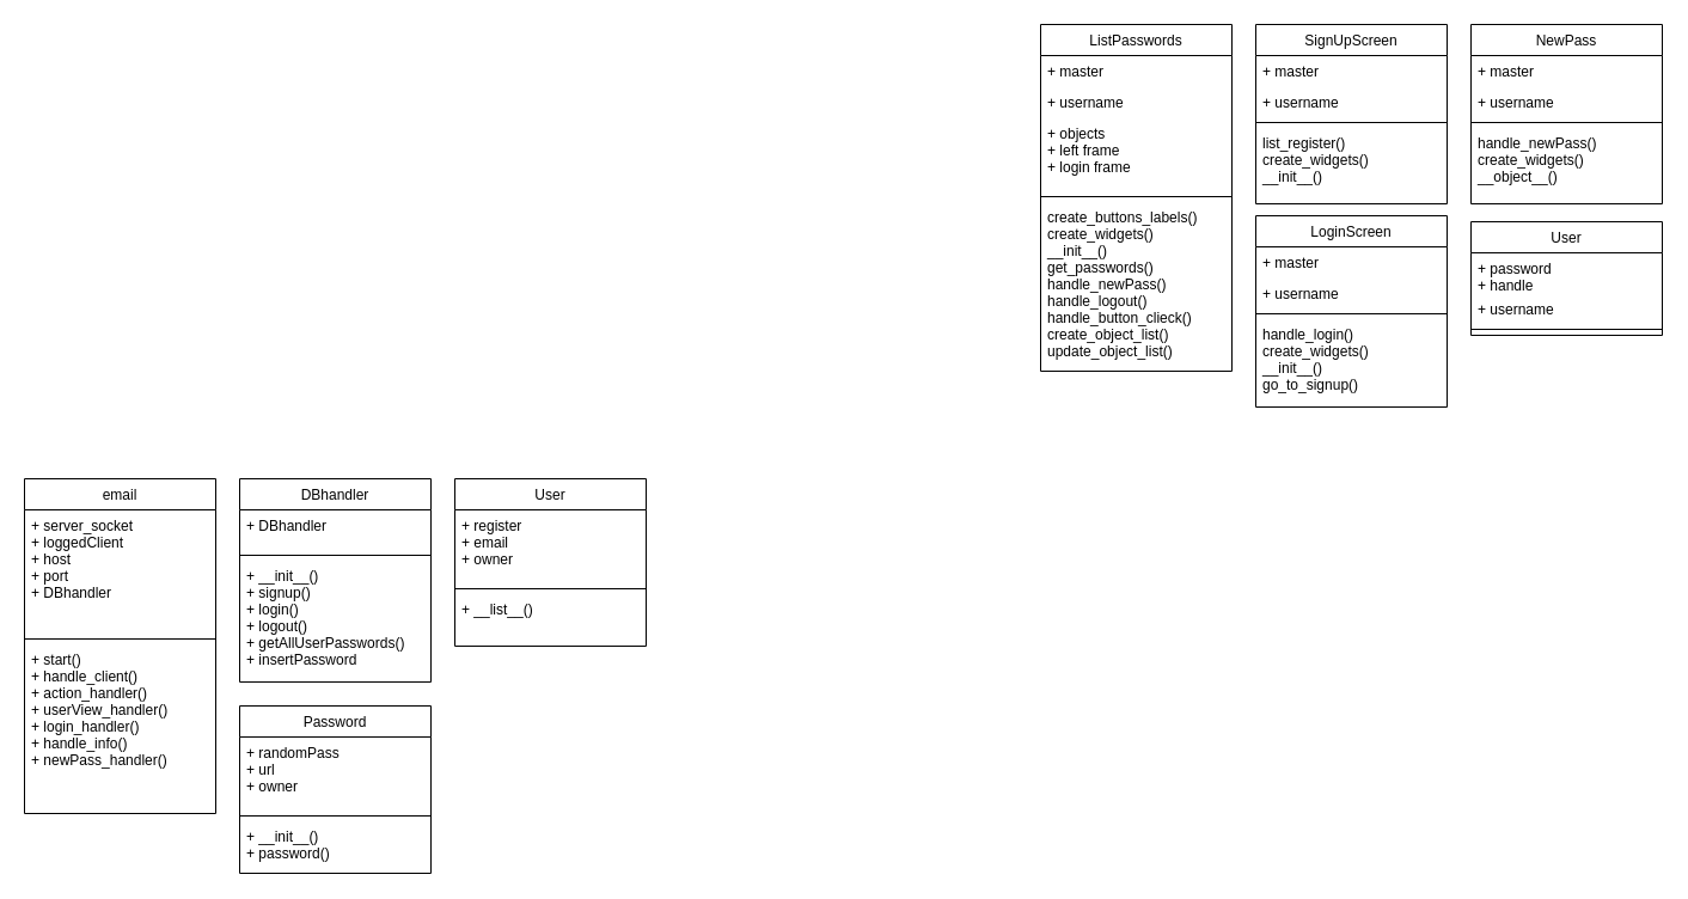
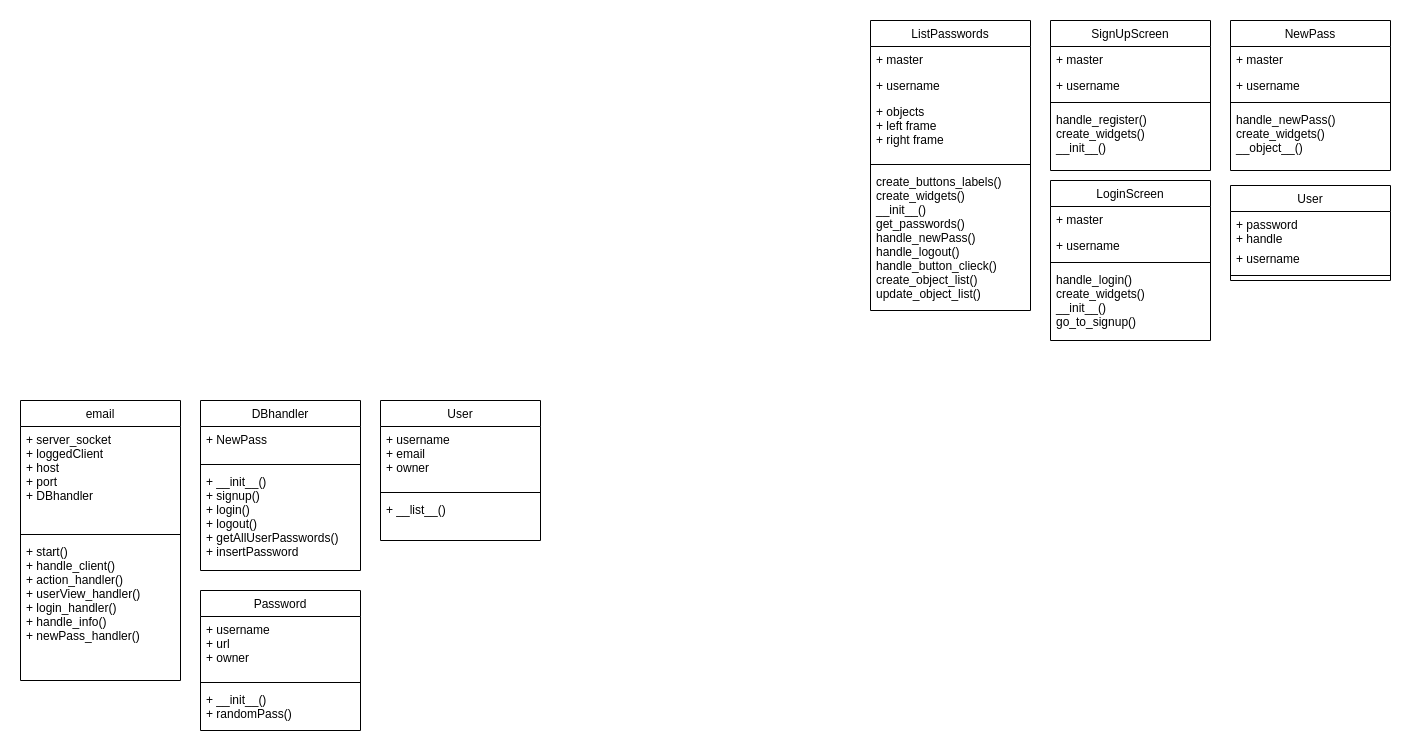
  <mxCell id="0" />
  <mxCell id="1" parent="0" />
  <mxCell id="2" value="ListPasswords" style="swimlane;fontStyle=0;align=center;verticalAlign=top;childLayout=stackLayout;horizontal=1;startSize=26;horizontalStack=0;resizeParent=1;resizeLast=0;collapsible=1;marginBottom=0;rounded=0;shadow=0;strokeWidth=1;" vertex="1" parent="1"><mxGeometry x="870" y="20" width="160" height="290" as="geometry"><mxRectangle x="550" y="140" width="160" height="26" as="alternateBounds" /></mxGeometry></mxCell>
  <mxCell id="3" value="+ master&#10;" style="text;align=left;verticalAlign=top;spacingLeft=4;spacingRight=4;overflow=hidden;rotatable=0;points=[[0,0.5],[1,0.5]];portConstraint=eastwest;" vertex="1" parent="2"><mxGeometry y="26" width="160" height="26" as="geometry" /></mxCell>
  <mxCell id="4" value="+ username" style="text;align=left;verticalAlign=top;spacingLeft=4;spacingRight=4;overflow=hidden;rotatable=0;points=[[0,0.5],[1,0.5]];portConstraint=eastwest;rounded=0;shadow=0;html=0;" vertex="1" parent="2"><mxGeometry y="52" width="160" height="26" as="geometry" /></mxCell>
- <mxCell id="5" value="+ objects&#10;+ left frame&#10;+ login frame" style="text;align=left;verticalAlign=top;spacingLeft=4;spacingRight=4;overflow=hidden;rotatable=0;points=[[0,0.5],[1,0.5]];portConstraint=eastwest;rounded=0;shadow=0;html=0;" vertex="1" parent="2"><mxGeometry y="78" width="160" height="62" as="geometry" /></mxCell>
+ <mxCell id="5" value="+ objects&#10;+ left frame&#10;+ right frame" style="text;align=left;verticalAlign=top;spacingLeft=4;spacingRight=4;overflow=hidden;rotatable=0;points=[[0,0.5],[1,0.5]];portConstraint=eastwest;rounded=0;shadow=0;html=0;" vertex="1" parent="2"><mxGeometry y="78" width="160" height="62" as="geometry" /></mxCell>
  <mxCell id="6" value="" style="line;html=1;strokeWidth=1;align=left;verticalAlign=middle;spacingTop=-1;spacingLeft=3;spacingRight=3;rotatable=0;labelPosition=right;points=[];portConstraint=eastwest;" vertex="1" parent="2"><mxGeometry y="140" width="160" height="8" as="geometry" /></mxCell>
  <mxCell id="7" value="create_buttons_labels()&#10;create_widgets()&#10;__init__()&#10;get_passwords()&#10;handle_newPass()&#10;handle_logout()&#10;handle_button_clieck()&#10;create_object_list()&#10;update_object_list()" style="text;align=left;verticalAlign=top;spacingLeft=4;spacingRight=4;overflow=hidden;rotatable=0;points=[[0,0.5],[1,0.5]];portConstraint=eastwest;" vertex="1" parent="2"><mxGeometry y="148" width="160" height="142" as="geometry" /></mxCell>
  <mxCell id="8" value="SignUpScreen" style="swimlane;fontStyle=0;align=center;verticalAlign=top;childLayout=stackLayout;horizontal=1;startSize=26;horizontalStack=0;resizeParent=1;resizeLast=0;collapsible=1;marginBottom=0;rounded=0;shadow=0;strokeWidth=1;" vertex="1" parent="1"><mxGeometry x="1050" y="20" width="160" height="150" as="geometry"><mxRectangle x="550" y="140" width="160" height="26" as="alternateBounds" /></mxGeometry></mxCell>
  <mxCell id="9" value="+ master&#10;" style="text;align=left;verticalAlign=top;spacingLeft=4;spacingRight=4;overflow=hidden;rotatable=0;points=[[0,0.5],[1,0.5]];portConstraint=eastwest;" vertex="1" parent="8"><mxGeometry y="26" width="160" height="26" as="geometry" /></mxCell>
  <mxCell id="10" value="+ username" style="text;align=left;verticalAlign=top;spacingLeft=4;spacingRight=4;overflow=hidden;rotatable=0;points=[[0,0.5],[1,0.5]];portConstraint=eastwest;rounded=0;shadow=0;html=0;" vertex="1" parent="8"><mxGeometry y="52" width="160" height="26" as="geometry" /></mxCell>
  <mxCell id="11" value="" style="line;html=1;strokeWidth=1;align=left;verticalAlign=middle;spacingTop=-1;spacingLeft=3;spacingRight=3;rotatable=0;labelPosition=right;points=[];portConstraint=eastwest;" vertex="1" parent="8"><mxGeometry y="78" width="160" height="8" as="geometry" /></mxCell>
- <mxCell id="12" value="list_register()&#10;create_widgets()&#10;__init__()" style="text;align=left;verticalAlign=top;spacingLeft=4;spacingRight=4;overflow=hidden;rotatable=0;points=[[0,0.5],[1,0.5]];portConstraint=eastwest;" vertex="1" parent="8"><mxGeometry y="86" width="160" height="64" as="geometry" /></mxCell>
+ <mxCell id="12" value="handle_register()&#10;create_widgets()&#10;__init__()" style="text;align=left;verticalAlign=top;spacingLeft=4;spacingRight=4;overflow=hidden;rotatable=0;points=[[0,0.5],[1,0.5]];portConstraint=eastwest;" vertex="1" parent="8"><mxGeometry y="86" width="160" height="64" as="geometry" /></mxCell>
  <mxCell id="13" value="LoginScreen" style="swimlane;fontStyle=0;align=center;verticalAlign=top;childLayout=stackLayout;horizontal=1;startSize=26;horizontalStack=0;resizeParent=1;resizeLast=0;collapsible=1;marginBottom=0;rounded=0;shadow=0;strokeWidth=1;" vertex="1" parent="1"><mxGeometry x="1050" y="180" width="160" height="160" as="geometry"><mxRectangle x="550" y="140" width="160" height="26" as="alternateBounds" /></mxGeometry></mxCell>
  <mxCell id="14" value="+ master&#10;" style="text;align=left;verticalAlign=top;spacingLeft=4;spacingRight=4;overflow=hidden;rotatable=0;points=[[0,0.5],[1,0.5]];portConstraint=eastwest;" vertex="1" parent="13"><mxGeometry y="26" width="160" height="26" as="geometry" /></mxCell>
  <mxCell id="15" value="+ username" style="text;align=left;verticalAlign=top;spacingLeft=4;spacingRight=4;overflow=hidden;rotatable=0;points=[[0,0.5],[1,0.5]];portConstraint=eastwest;rounded=0;shadow=0;html=0;" vertex="1" parent="13"><mxGeometry y="52" width="160" height="26" as="geometry" /></mxCell>
  <mxCell id="16" value="" style="line;html=1;strokeWidth=1;align=left;verticalAlign=middle;spacingTop=-1;spacingLeft=3;spacingRight=3;rotatable=0;labelPosition=right;points=[];portConstraint=eastwest;" vertex="1" parent="13"><mxGeometry y="78" width="160" height="8" as="geometry" /></mxCell>
  <mxCell id="17" value="handle_login()&#10;create_widgets()&#10;__init__()&#10;go_to_signup()" style="text;align=left;verticalAlign=top;spacingLeft=4;spacingRight=4;overflow=hidden;rotatable=0;points=[[0,0.5],[1,0.5]];portConstraint=eastwest;" vertex="1" parent="13"><mxGeometry y="86" width="160" height="74" as="geometry" /></mxCell>
  <mxCell id="18" value="NewPass" style="swimlane;fontStyle=0;align=center;verticalAlign=top;childLayout=stackLayout;horizontal=1;startSize=26;horizontalStack=0;resizeParent=1;resizeLast=0;collapsible=1;marginBottom=0;rounded=0;shadow=0;strokeWidth=1;" vertex="1" parent="1"><mxGeometry x="1230" y="20" width="160" height="150" as="geometry"><mxRectangle x="550" y="140" width="160" height="26" as="alternateBounds" /></mxGeometry></mxCell>
  <mxCell id="19" value="+ master&#10;" style="text;align=left;verticalAlign=top;spacingLeft=4;spacingRight=4;overflow=hidden;rotatable=0;points=[[0,0.5],[1,0.5]];portConstraint=eastwest;" vertex="1" parent="18"><mxGeometry y="26" width="160" height="26" as="geometry" /></mxCell>
  <mxCell id="20" value="+ username" style="text;align=left;verticalAlign=top;spacingLeft=4;spacingRight=4;overflow=hidden;rotatable=0;points=[[0,0.5],[1,0.5]];portConstraint=eastwest;rounded=0;shadow=0;html=0;" vertex="1" parent="18"><mxGeometry y="52" width="160" height="26" as="geometry" /></mxCell>
  <mxCell id="21" value="" style="line;html=1;strokeWidth=1;align=left;verticalAlign=middle;spacingTop=-1;spacingLeft=3;spacingRight=3;rotatable=0;labelPosition=right;points=[];portConstraint=eastwest;" vertex="1" parent="18"><mxGeometry y="78" width="160" height="8" as="geometry" /></mxCell>
  <mxCell id="22" value="handle_newPass()&#10;create_widgets()&#10;__object__()" style="text;align=left;verticalAlign=top;spacingLeft=4;spacingRight=4;overflow=hidden;rotatable=0;points=[[0,0.5],[1,0.5]];portConstraint=eastwest;" vertex="1" parent="18"><mxGeometry y="86" width="160" height="64" as="geometry" /></mxCell>
  <mxCell id="23" value="User" style="swimlane;fontStyle=0;align=center;verticalAlign=top;childLayout=stackLayout;horizontal=1;startSize=26;horizontalStack=0;resizeParent=1;resizeLast=0;collapsible=1;marginBottom=0;rounded=0;shadow=0;strokeWidth=1;" vertex="1" parent="1"><mxGeometry x="1230" y="185" width="160" height="95" as="geometry"><mxRectangle x="550" y="140" width="160" height="26" as="alternateBounds" /></mxGeometry></mxCell>
  <mxCell id="24" value="+ password&#10;+ handle&#10;" style="text;align=left;verticalAlign=top;spacingLeft=4;spacingRight=4;overflow=hidden;rotatable=0;points=[[0,0.5],[1,0.5]];portConstraint=eastwest;" vertex="1" parent="23"><mxGeometry y="26" width="160" height="34" as="geometry" /></mxCell>
  <mxCell id="25" value="+ username" style="text;align=left;verticalAlign=top;spacingLeft=4;spacingRight=4;overflow=hidden;rotatable=0;points=[[0,0.5],[1,0.5]];portConstraint=eastwest;rounded=0;shadow=0;html=0;" vertex="1" parent="23"><mxGeometry y="60" width="160" height="26" as="geometry" /></mxCell>
  <mxCell id="26" value="" style="line;html=1;strokeWidth=1;align=left;verticalAlign=middle;spacingTop=-1;spacingLeft=3;spacingRight=3;rotatable=0;labelPosition=right;points=[];portConstraint=eastwest;" vertex="1" parent="23"><mxGeometry y="86" width="160" height="8" as="geometry" /></mxCell>
  <mxCell id="27" value="email" style="swimlane;fontStyle=0;align=center;verticalAlign=top;childLayout=stackLayout;horizontal=1;startSize=26;horizontalStack=0;resizeParent=1;resizeLast=0;collapsible=1;marginBottom=0;rounded=0;shadow=0;strokeWidth=1;" vertex="1" parent="1"><mxGeometry x="20" y="400" width="160" height="280" as="geometry"><mxRectangle x="550" y="140" width="160" height="26" as="alternateBounds" /></mxGeometry></mxCell>
  <mxCell id="28" value="+ server_socket&#10;+ loggedClient&#10;+ host&#10;+ port&#10;+ DBhandler" style="text;align=left;verticalAlign=top;spacingLeft=4;spacingRight=4;overflow=hidden;rotatable=0;points=[[0,0.5],[1,0.5]];portConstraint=eastwest;rounded=0;shadow=0;html=0;" vertex="1" parent="27"><mxGeometry y="26" width="160" height="104" as="geometry" /></mxCell>
  <mxCell id="29" value="" style="line;html=1;strokeWidth=1;align=left;verticalAlign=middle;spacingTop=-1;spacingLeft=3;spacingRight=3;rotatable=0;labelPosition=right;points=[];portConstraint=eastwest;" vertex="1" parent="27"><mxGeometry y="130" width="160" height="8" as="geometry" /></mxCell>
  <mxCell id="30" value="+ start()&#10;+ handle_client()&#10;+ action_handler()&#10;+ userView_handler()&#10;+ login_handler()&#10;+ handle_info()&#10;+ newPass_handler()&#10;" style="text;align=left;verticalAlign=top;spacingLeft=4;spacingRight=4;overflow=hidden;rotatable=0;points=[[0,0.5],[1,0.5]];portConstraint=eastwest;" vertex="1" parent="27"><mxGeometry y="138" width="160" height="142" as="geometry" /></mxCell>
  <mxCell id="31" value="DBhandler" style="swimlane;fontStyle=0;align=center;verticalAlign=top;childLayout=stackLayout;horizontal=1;startSize=26;horizontalStack=0;resizeParent=1;resizeLast=0;collapsible=1;marginBottom=0;rounded=0;shadow=0;strokeWidth=1;" vertex="1" parent="1"><mxGeometry x="200" y="400" width="160" height="170" as="geometry"><mxRectangle x="550" y="140" width="160" height="26" as="alternateBounds" /></mxGeometry></mxCell>
- <mxCell id="32" value="+ DBhandler" style="text;align=left;verticalAlign=top;spacingLeft=4;spacingRight=4;overflow=hidden;rotatable=0;points=[[0,0.5],[1,0.5]];portConstraint=eastwest;" vertex="1" parent="31"><mxGeometry y="26" width="160" height="34" as="geometry" /></mxCell>
+ <mxCell id="32" value="+ NewPass" style="text;align=left;verticalAlign=top;spacingLeft=4;spacingRight=4;overflow=hidden;rotatable=0;points=[[0,0.5],[1,0.5]];portConstraint=eastwest;" vertex="1" parent="31"><mxGeometry y="26" width="160" height="34" as="geometry" /></mxCell>
  <mxCell id="33" value="" style="line;html=1;strokeWidth=1;align=left;verticalAlign=middle;spacingTop=-1;spacingLeft=3;spacingRight=3;rotatable=0;labelPosition=right;points=[];portConstraint=eastwest;" vertex="1" parent="31"><mxGeometry y="60" width="160" height="8" as="geometry" /></mxCell>
  <mxCell id="34" value="+ __init__()&#10;+ signup()&#10;+ login()&#10;+ logout()&#10;+ getAllUserPasswords()&#10;+ insertPassword&#10;" style="text;align=left;verticalAlign=top;spacingLeft=4;spacingRight=4;overflow=hidden;rotatable=0;points=[[0,0.5],[1,0.5]];portConstraint=eastwest;" vertex="1" parent="31"><mxGeometry y="68" width="160" height="102" as="geometry" /></mxCell>
  <mxCell id="35" value="Password" style="swimlane;fontStyle=0;align=center;verticalAlign=top;childLayout=stackLayout;horizontal=1;startSize=26;horizontalStack=0;resizeParent=1;resizeLast=0;collapsible=1;marginBottom=0;rounded=0;shadow=0;strokeWidth=1;" vertex="1" parent="1"><mxGeometry x="200" y="590" width="160" height="140" as="geometry"><mxRectangle x="550" y="140" width="160" height="26" as="alternateBounds" /></mxGeometry></mxCell>
- <mxCell id="36" value="+ randomPass&#10;+ url&#10;+ owner" style="text;align=left;verticalAlign=top;spacingLeft=4;spacingRight=4;overflow=hidden;rotatable=0;points=[[0,0.5],[1,0.5]];portConstraint=eastwest;rounded=0;shadow=0;html=0;" vertex="1" parent="35"><mxGeometry y="26" width="160" height="62" as="geometry" /></mxCell>
+ <mxCell id="36" value="+ username&#10;+ url&#10;+ owner" style="text;align=left;verticalAlign=top;spacingLeft=4;spacingRight=4;overflow=hidden;rotatable=0;points=[[0,0.5],[1,0.5]];portConstraint=eastwest;rounded=0;shadow=0;html=0;" vertex="1" parent="35"><mxGeometry y="26" width="160" height="62" as="geometry" /></mxCell>
  <mxCell id="37" value="" style="line;html=1;strokeWidth=1;align=left;verticalAlign=middle;spacingTop=-1;spacingLeft=3;spacingRight=3;rotatable=0;labelPosition=right;points=[];portConstraint=eastwest;" vertex="1" parent="35"><mxGeometry y="88" width="160" height="8" as="geometry" /></mxCell>
- <mxCell id="38" value="+ __init__()&#10;+ password()" style="text;align=left;verticalAlign=top;spacingLeft=4;spacingRight=4;overflow=hidden;rotatable=0;points=[[0,0.5],[1,0.5]];portConstraint=eastwest;" vertex="1" parent="35"><mxGeometry y="96" width="160" height="44" as="geometry" /></mxCell>
+ <mxCell id="38" value="+ __init__()&#10;+ randomPass()" style="text;align=left;verticalAlign=top;spacingLeft=4;spacingRight=4;overflow=hidden;rotatable=0;points=[[0,0.5],[1,0.5]];portConstraint=eastwest;" vertex="1" parent="35"><mxGeometry y="96" width="160" height="44" as="geometry" /></mxCell>
  <mxCell id="39" value="User" style="swimlane;fontStyle=0;align=center;verticalAlign=top;childLayout=stackLayout;horizontal=1;startSize=26;horizontalStack=0;resizeParent=1;resizeLast=0;collapsible=1;marginBottom=0;rounded=0;shadow=0;strokeWidth=1;" vertex="1" parent="1"><mxGeometry x="380" y="400" width="160" height="140" as="geometry"><mxRectangle x="550" y="140" width="160" height="26" as="alternateBounds" /></mxGeometry></mxCell>
- <mxCell id="40" value="+ register&#10;+ email&#10;+ owner" style="text;align=left;verticalAlign=top;spacingLeft=4;spacingRight=4;overflow=hidden;rotatable=0;points=[[0,0.5],[1,0.5]];portConstraint=eastwest;rounded=0;shadow=0;html=0;" vertex="1" parent="39"><mxGeometry y="26" width="160" height="62" as="geometry" /></mxCell>
+ <mxCell id="40" value="+ username&#10;+ email&#10;+ owner" style="text;align=left;verticalAlign=top;spacingLeft=4;spacingRight=4;overflow=hidden;rotatable=0;points=[[0,0.5],[1,0.5]];portConstraint=eastwest;rounded=0;shadow=0;html=0;" vertex="1" parent="39"><mxGeometry y="26" width="160" height="62" as="geometry" /></mxCell>
  <mxCell id="41" value="" style="line;html=1;strokeWidth=1;align=left;verticalAlign=middle;spacingTop=-1;spacingLeft=3;spacingRight=3;rotatable=0;labelPosition=right;points=[];portConstraint=eastwest;" vertex="1" parent="39"><mxGeometry y="88" width="160" height="8" as="geometry" /></mxCell>
  <mxCell id="42" value="+ __list__()" style="text;align=left;verticalAlign=top;spacingLeft=4;spacingRight=4;overflow=hidden;rotatable=0;points=[[0,0.5],[1,0.5]];portConstraint=eastwest;" vertex="1" parent="39"><mxGeometry y="96" width="160" height="24" as="geometry" /></mxCell>
